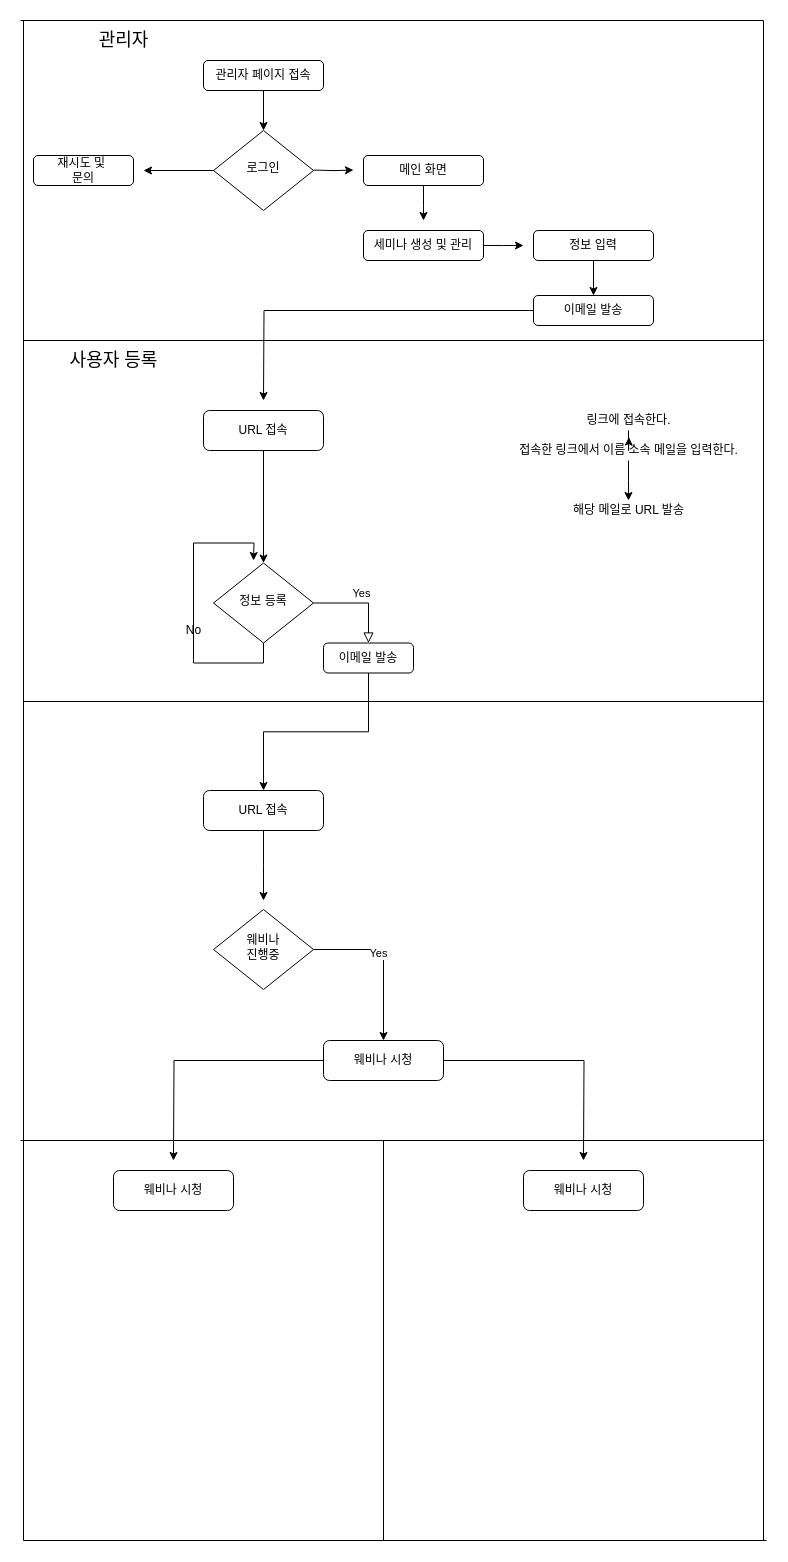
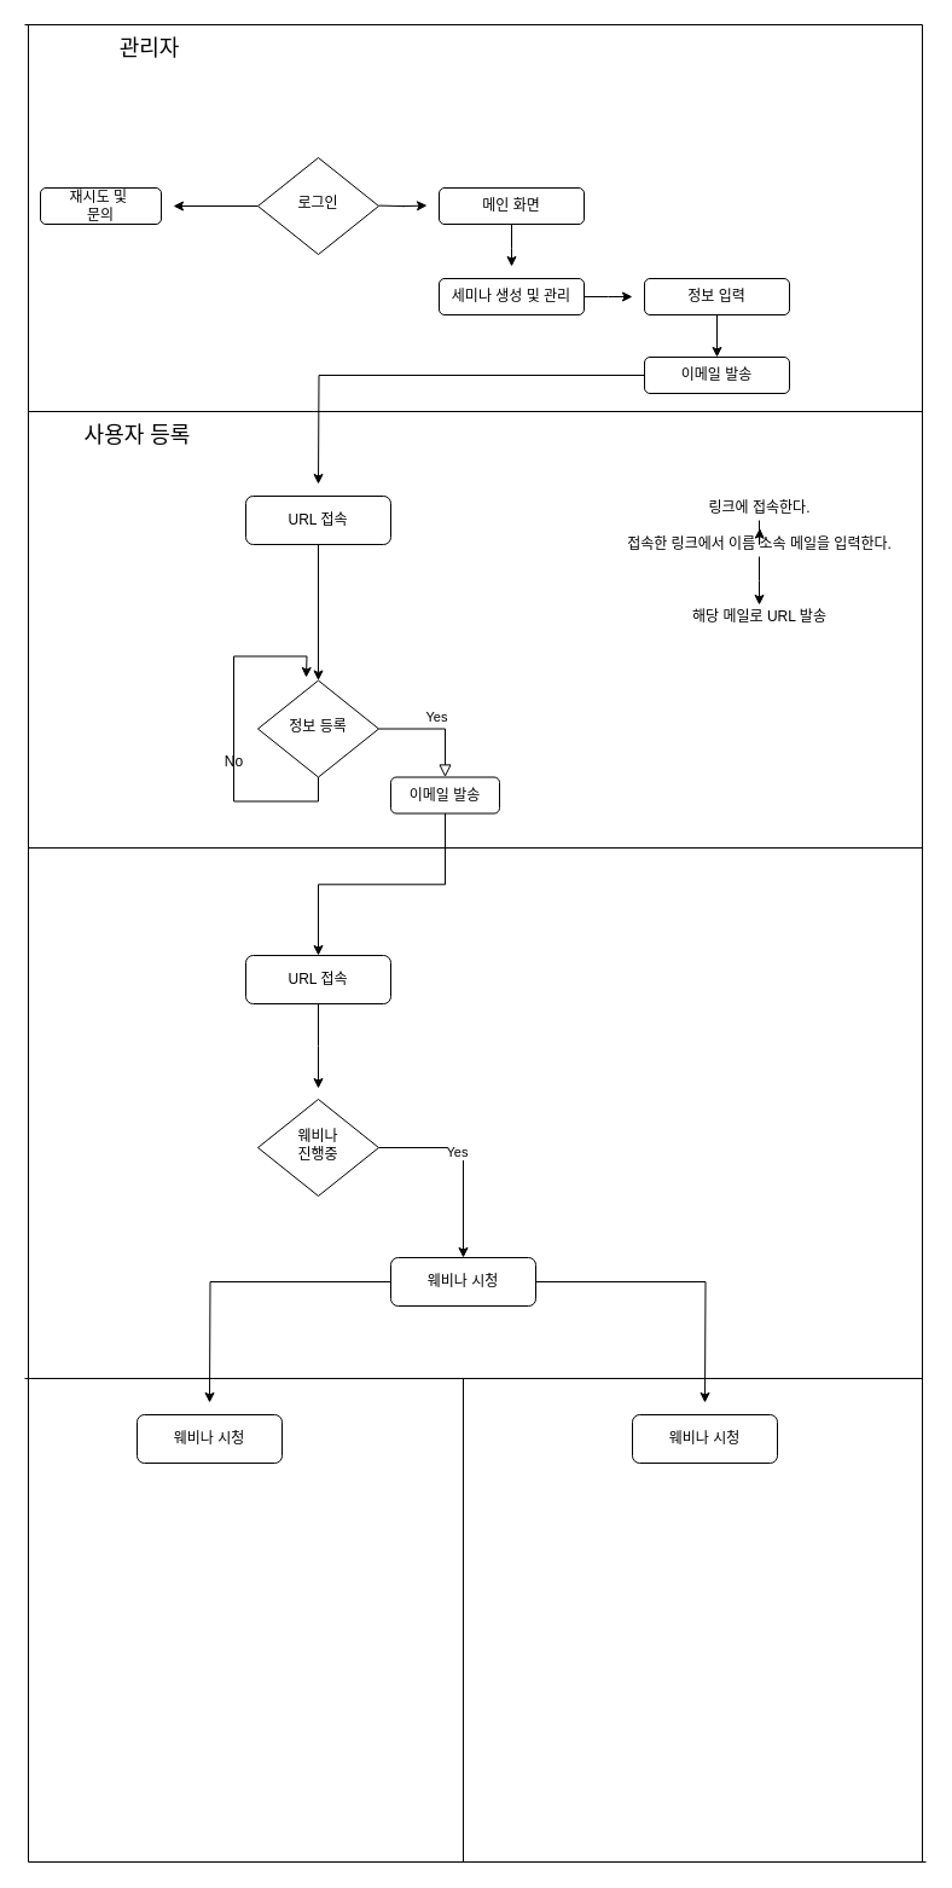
  <mxCell id="0" />
  <mxCell id="1" parent="0" />
  <mxCell id="2" style="edgeStyle=orthogonalEdgeStyle;rounded=0;orthogonalLoop=1;jettySize=auto;html=1;entryX=0.5;entryY=0;entryDx=0;entryDy=0;" edge="1" parent="1" source="3" target="6"><mxGeometry relative="1" as="geometry"><mxPoint x="83" y="472.5" as="targetPoint" /></mxGeometry></mxCell>
  <mxCell id="3" value="URL 접속" style="rounded=1;whiteSpace=wrap;html=1;fontSize=12;glass=0;strokeWidth=1;shadow=0;" parent="1" vertex="1"><mxGeometry x="203" y="410" width="120" height="40" as="geometry" /></mxCell>
  <mxCell id="4" value="Yes" style="edgeStyle=orthogonalEdgeStyle;rounded=0;html=1;jettySize=auto;orthogonalLoop=1;fontSize=11;endArrow=block;endFill=0;endSize=8;strokeWidth=1;shadow=0;labelBackgroundColor=none;" parent="1" source="6" target="8" edge="1"><mxGeometry y="10" relative="1" as="geometry"><mxPoint as="offset" /><Array as="points"><mxPoint x="313" y="602.5" /><mxPoint x="313" y="602.5" /></Array></mxGeometry></mxCell>
  <mxCell id="5" style="edgeStyle=orthogonalEdgeStyle;rounded=0;orthogonalLoop=1;jettySize=auto;html=1;exitX=0.5;exitY=1;exitDx=0;exitDy=0;" edge="1" parent="1" source="6"><mxGeometry relative="1" as="geometry"><mxPoint x="253" y="560" as="targetPoint" /></mxGeometry></mxCell>
  <mxCell id="6" value="정보 등록" style="rhombus;whiteSpace=wrap;html=1;shadow=0;fontFamily=Helvetica;fontSize=12;align=center;strokeWidth=1;spacing=6;spacingTop=-4;" parent="1" vertex="1"><mxGeometry x="213" y="562.5" width="100" height="80" as="geometry" /></mxCell>
  <mxCell id="7" style="edgeStyle=orthogonalEdgeStyle;rounded=0;orthogonalLoop=1;jettySize=auto;html=1;entryX=0.5;entryY=0;entryDx=0;entryDy=0;" edge="1" parent="1" source="8" target="38"><mxGeometry relative="1" as="geometry" /></mxCell>
  <mxCell id="8" value="이메일 발송" style="rounded=1;whiteSpace=wrap;html=1;fontSize=12;glass=0;strokeWidth=1;shadow=0;" parent="1" vertex="1"><mxGeometry x="323" y="642.5" width="90" height="30" as="geometry" /></mxCell>
  <mxCell id="9" value="" style="endArrow=none;html=1;" edge="1" parent="1"><mxGeometry width="50" height="50" relative="1" as="geometry"><mxPoint y="340" as="sourcePoint" x="23" /><mxPoint x="763" y="340" as="targetPoint" /></mxGeometry></mxCell>
  <mxCell id="10" value="" style="endArrow=none;html=1;" edge="1" parent="1"><mxGeometry width="50" height="50" relative="1" as="geometry"><mxPoint x="763" y="1540" as="sourcePoint" /><mxPoint x="763" y="20" as="targetPoint" /></mxGeometry></mxCell>
  <mxCell id="11" value="&lt;font style=&quot;font-size: 18px&quot;&gt;사용자 등록&lt;/font&gt;" style="text;html=1;align=center;verticalAlign=middle;resizable=0;points=[];autosize=1;" vertex="1" parent="1"><mxGeometry x="58" y="350" width="110" height="20" as="geometry" /></mxCell>
  <mxCell id="12" value="No" style="text;html=1;align=center;verticalAlign=middle;resizable=0;points=[];autosize=1;" vertex="1" parent="1"><mxGeometry x="178" y="620" width="30" height="20" as="geometry" /></mxCell>
  <mxCell id="13" value="" style="endArrow=none;html=1;" edge="1" parent="1"><mxGeometry width="50" height="50" relative="1" as="geometry"><mxPoint y="701" as="sourcePoint" x="23" /><mxPoint x="763" y="701" as="targetPoint" /></mxGeometry></mxCell>
  <mxCell id="14" value="" style="endArrow=none;html=1;" edge="1" parent="1"><mxGeometry width="50" height="50" relative="1" as="geometry"><mxPoint x="20" y="20" as="sourcePoint" /><mxPoint x="763" y="20" as="targetPoint" /></mxGeometry></mxCell>
  <mxCell id="15" value="" style="endArrow=none;html=1;" edge="1" parent="1"><mxGeometry width="50" height="50" relative="1" as="geometry"><mxPoint y="1540" as="sourcePoint" x="23" /><mxPoint y="20" as="targetPoint" x="23" /></mxGeometry></mxCell>
  <mxCell id="16" value="&lt;span style=&quot;font-size: 18px&quot;&gt;관리자&lt;/span&gt;" style="text;html=1;align=center;verticalAlign=middle;resizable=0;points=[];autosize=1;" vertex="1" parent="1"><mxGeometry x="88" y="30" width="70" height="20" as="geometry" /></mxCell>
  <mxCell id="17" style="edgeStyle=orthogonalEdgeStyle;rounded=0;orthogonalLoop=1;jettySize=auto;html=1;entryX=0.502;entryY=-0.167;entryDx=0;entryDy=0;entryPerimeter=0;" edge="1" parent="1" source="18" target="20"><mxGeometry relative="1" as="geometry" /></mxCell>
  <mxCell id="18" value="링크에 접속한다." style="text;html=1;align=center;verticalAlign=middle;resizable=0;points=[];autosize=1;" vertex="1" parent="1"><mxGeometry x="573" y="410" width="110" height="20" as="geometry" /></mxCell>
  <mxCell id="19" style="edgeStyle=orthogonalEdgeStyle;rounded=0;orthogonalLoop=1;jettySize=auto;html=1;" edge="1" parent="1" source="20"><mxGeometry relative="1" as="geometry"><mxPoint x="628" y="500" as="targetPoint" /></mxGeometry></mxCell>
  <mxCell id="20" value="접속한 링크에서 이름 소속 메일을 입력한다." style="text;html=1;align=center;verticalAlign=middle;resizable=0;points=[];autosize=1;" vertex="1" parent="1"><mxGeometry x="503" y="440" width="250" height="20" as="geometry" /></mxCell>
  <mxCell id="21" value="해당 메일로 URL 발송" style="text;html=1;align=center;verticalAlign=middle;resizable=0;points=[];autosize=1;" vertex="1" parent="1"><mxGeometry x="563" y="500" width="130" height="20" as="geometry" /></mxCell>
- <mxCell id="22" value="" style="edgeStyle=orthogonalEdgeStyle;rounded=0;orthogonalLoop=1;jettySize=auto;html=1;entryX=0.5;entryY=0;entryDx=0;entryDy=0;" edge="1" parent="1" source="23" target="26"><mxGeometry relative="1" as="geometry"><mxPoint x="263" y="120" as="targetPoint" /></mxGeometry></mxCell>
- <mxCell id="23" value="관리자 페이지 접속" style="rounded=1;whiteSpace=wrap;html=1;fontSize=12;glass=0;strokeWidth=1;shadow=0;" vertex="1" parent="1"><mxGeometry x="203" y="60" width="120" height="30" as="geometry" /></mxCell>
  <mxCell id="24" style="edgeStyle=orthogonalEdgeStyle;rounded=0;orthogonalLoop=1;jettySize=auto;html=1;" edge="1" parent="1"><mxGeometry relative="1" as="geometry"><mxPoint x="353" y="169.58" as="targetPoint" /><mxPoint x="313" y="169.58" as="sourcePoint" /></mxGeometry></mxCell>
  <mxCell id="25" style="edgeStyle=orthogonalEdgeStyle;rounded=0;orthogonalLoop=1;jettySize=auto;html=1;" edge="1" parent="1" source="26"><mxGeometry relative="1" as="geometry"><mxPoint x="143" y="170" as="targetPoint" /></mxGeometry></mxCell>
  <mxCell id="26" value="로그인" style="rhombus;whiteSpace=wrap;html=1;shadow=0;fontFamily=Helvetica;fontSize=12;align=center;strokeWidth=1;spacing=6;spacingTop=-4;" vertex="1" parent="1"><mxGeometry x="213" y="130" width="100" height="80" as="geometry" /></mxCell>
  <mxCell id="27" style="edgeStyle=orthogonalEdgeStyle;rounded=0;orthogonalLoop=1;jettySize=auto;html=1;" edge="1" parent="1" source="28"><mxGeometry relative="1" as="geometry"><mxPoint x="423" y="220" as="targetPoint" /></mxGeometry></mxCell>
  <mxCell id="28" value="메인 화면" style="rounded=1;whiteSpace=wrap;html=1;fontSize=12;glass=0;strokeWidth=1;shadow=0;" vertex="1" parent="1"><mxGeometry x="363" y="155" width="120" height="30" as="geometry" /></mxCell>
  <mxCell id="29" value="재시도 및&amp;nbsp;&lt;br&gt;문의" style="rounded=1;whiteSpace=wrap;html=1;fontSize=12;glass=0;strokeWidth=1;shadow=0;" vertex="1" parent="1"><mxGeometry x="33" y="155" width="100" height="30" as="geometry" /></mxCell>
  <mxCell id="30" style="edgeStyle=orthogonalEdgeStyle;rounded=0;orthogonalLoop=1;jettySize=auto;html=1;" edge="1" parent="1" source="31"><mxGeometry relative="1" as="geometry"><mxPoint x="523" y="245" as="targetPoint" /></mxGeometry></mxCell>
  <mxCell id="31" value="세미나 생성 및 관리" style="rounded=1;whiteSpace=wrap;html=1;fontSize=12;glass=0;strokeWidth=1;shadow=0;" vertex="1" parent="1"><mxGeometry x="363" y="230" width="120" height="30" as="geometry" /></mxCell>
  <mxCell id="32" value="" style="edgeStyle=orthogonalEdgeStyle;rounded=0;orthogonalLoop=1;jettySize=auto;html=1;" edge="1" parent="1" source="33" target="35"><mxGeometry relative="1" as="geometry" /></mxCell>
  <mxCell id="33" value="정보 입력" style="rounded=1;whiteSpace=wrap;html=1;fontSize=12;glass=0;strokeWidth=1;shadow=0;" vertex="1" parent="1"><mxGeometry x="533" y="230" width="120" height="30" as="geometry" /></mxCell>
  <mxCell id="34" style="edgeStyle=orthogonalEdgeStyle;rounded=0;orthogonalLoop=1;jettySize=auto;html=1;" edge="1" parent="1" source="35"><mxGeometry relative="1" as="geometry"><mxPoint x="263" y="400" as="targetPoint" /></mxGeometry></mxCell>
  <mxCell id="35" value="이메일 발송" style="rounded=1;whiteSpace=wrap;html=1;fontSize=12;glass=0;strokeWidth=1;shadow=0;" vertex="1" parent="1"><mxGeometry x="533" y="295" width="120" height="30" as="geometry" /></mxCell>
  <mxCell id="36" value="" style="endArrow=none;html=1;" edge="1" parent="1"><mxGeometry width="50" height="50" relative="1" as="geometry"><mxPoint x="20" y="1140" as="sourcePoint" /><mxPoint x="763" y="1140" as="targetPoint" /></mxGeometry></mxCell>
  <mxCell id="37" style="edgeStyle=orthogonalEdgeStyle;rounded=0;orthogonalLoop=1;jettySize=auto;html=1;" edge="1" parent="1" source="38"><mxGeometry relative="1" as="geometry"><mxPoint x="263" y="900" as="targetPoint" /></mxGeometry></mxCell>
  <mxCell id="38" value="URL 접속" style="rounded=1;whiteSpace=wrap;html=1;fontSize=12;glass=0;strokeWidth=1;shadow=0;" vertex="1" parent="1"><mxGeometry x="203" y="790" width="120" height="40" as="geometry" /></mxCell>
  <mxCell id="39" style="edgeStyle=orthogonalEdgeStyle;rounded=0;orthogonalLoop=1;jettySize=auto;html=1;entryX=0.5;entryY=0;entryDx=0;entryDy=0;" edge="1" parent="1" source="41" target="44"><mxGeometry relative="1" as="geometry"><mxPoint x="263" y="1070" as="targetPoint" /></mxGeometry></mxCell>
  <mxCell id="40" value="Yes" style="edgeLabel;html=1;align=center;verticalAlign=middle;resizable=0;points=[];" vertex="1" connectable="0" parent="39"><mxGeometry x="-0.235" y="-3" relative="1" as="geometry"><mxPoint x="2" as="offset" /></mxGeometry></mxCell>
  <mxCell id="41" value="웨비나&lt;br&gt;진행중" style="rhombus;whiteSpace=wrap;html=1;shadow=0;fontFamily=Helvetica;fontSize=12;align=center;strokeWidth=1;spacing=6;spacingTop=-4;" vertex="1" parent="1"><mxGeometry x="213" y="909" width="100" height="80" as="geometry" /></mxCell>
  <mxCell id="42" style="edgeStyle=orthogonalEdgeStyle;rounded=0;orthogonalLoop=1;jettySize=auto;html=1;" edge="1" parent="1" source="44"><mxGeometry relative="1" as="geometry"><mxPoint x="173" y="1160" as="targetPoint" /></mxGeometry></mxCell>
  <mxCell id="43" style="edgeStyle=orthogonalEdgeStyle;rounded=0;orthogonalLoop=1;jettySize=auto;html=1;" edge="1" parent="1" source="44"><mxGeometry relative="1" as="geometry"><mxPoint x="583" y="1160" as="targetPoint" /></mxGeometry></mxCell>
  <mxCell id="44" value="웨비나 시청" style="rounded=1;whiteSpace=wrap;html=1;fontSize=12;glass=0;strokeWidth=1;shadow=0;" vertex="1" parent="1"><mxGeometry x="323" y="1040" width="120" height="40" as="geometry" /></mxCell>
  <mxCell id="45" value="" style="endArrow=none;html=1;" edge="1" parent="1"><mxGeometry width="50" height="50" relative="1" as="geometry"><mxPoint y="1540" as="sourcePoint" x="23" /><mxPoint x="766" y="1540" as="targetPoint" /></mxGeometry></mxCell>
  <mxCell id="46" value="웨비나 시청" style="rounded=1;whiteSpace=wrap;html=1;fontSize=12;glass=0;strokeWidth=1;shadow=0;" vertex="1" parent="1"><mxGeometry x="113" y="1170" width="120" height="40" as="geometry" /></mxCell>
  <mxCell id="47" value="" style="endArrow=none;html=1;" edge="1" parent="1"><mxGeometry width="50" height="50" relative="1" as="geometry"><mxPoint x="383" y="1140" as="sourcePoint" /><mxPoint x="383" y="1540" as="targetPoint" /></mxGeometry></mxCell>
  <mxCell id="48" value="웨비나 시청" style="rounded=1;whiteSpace=wrap;html=1;fontSize=12;glass=0;strokeWidth=1;shadow=0;" vertex="1" parent="1"><mxGeometry x="523" y="1170" width="120" height="40" as="geometry" /></mxCell>
